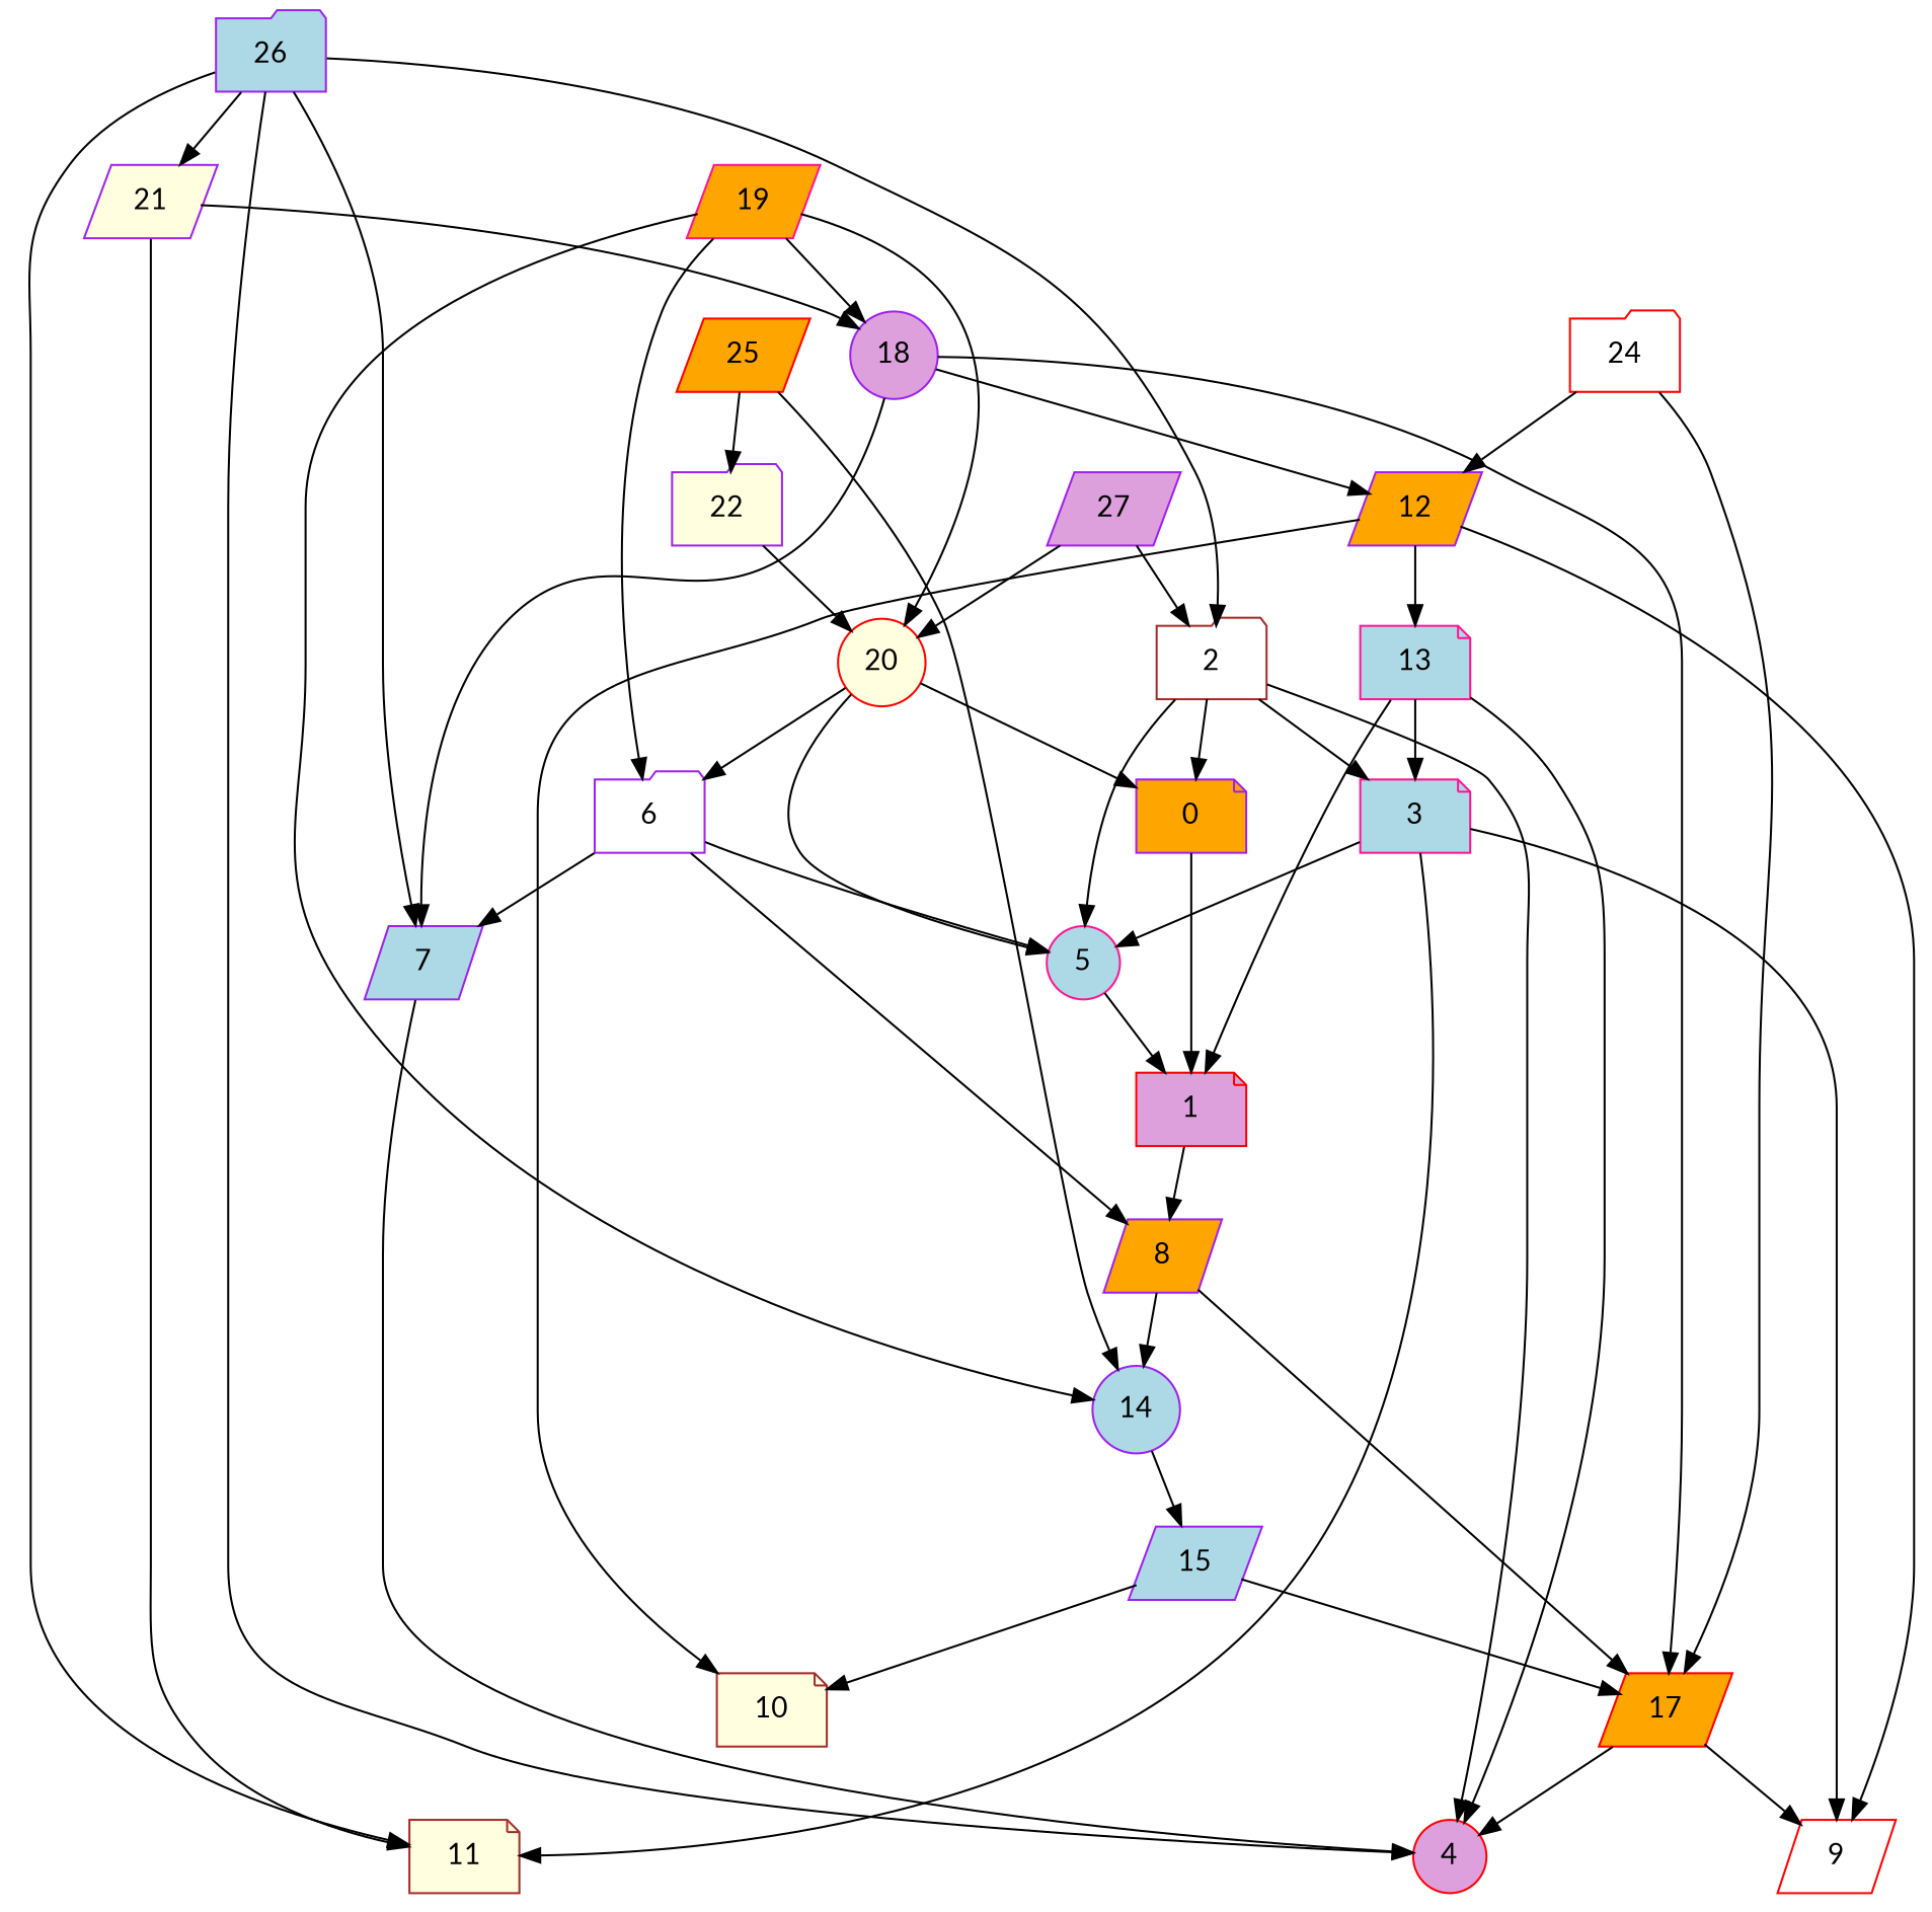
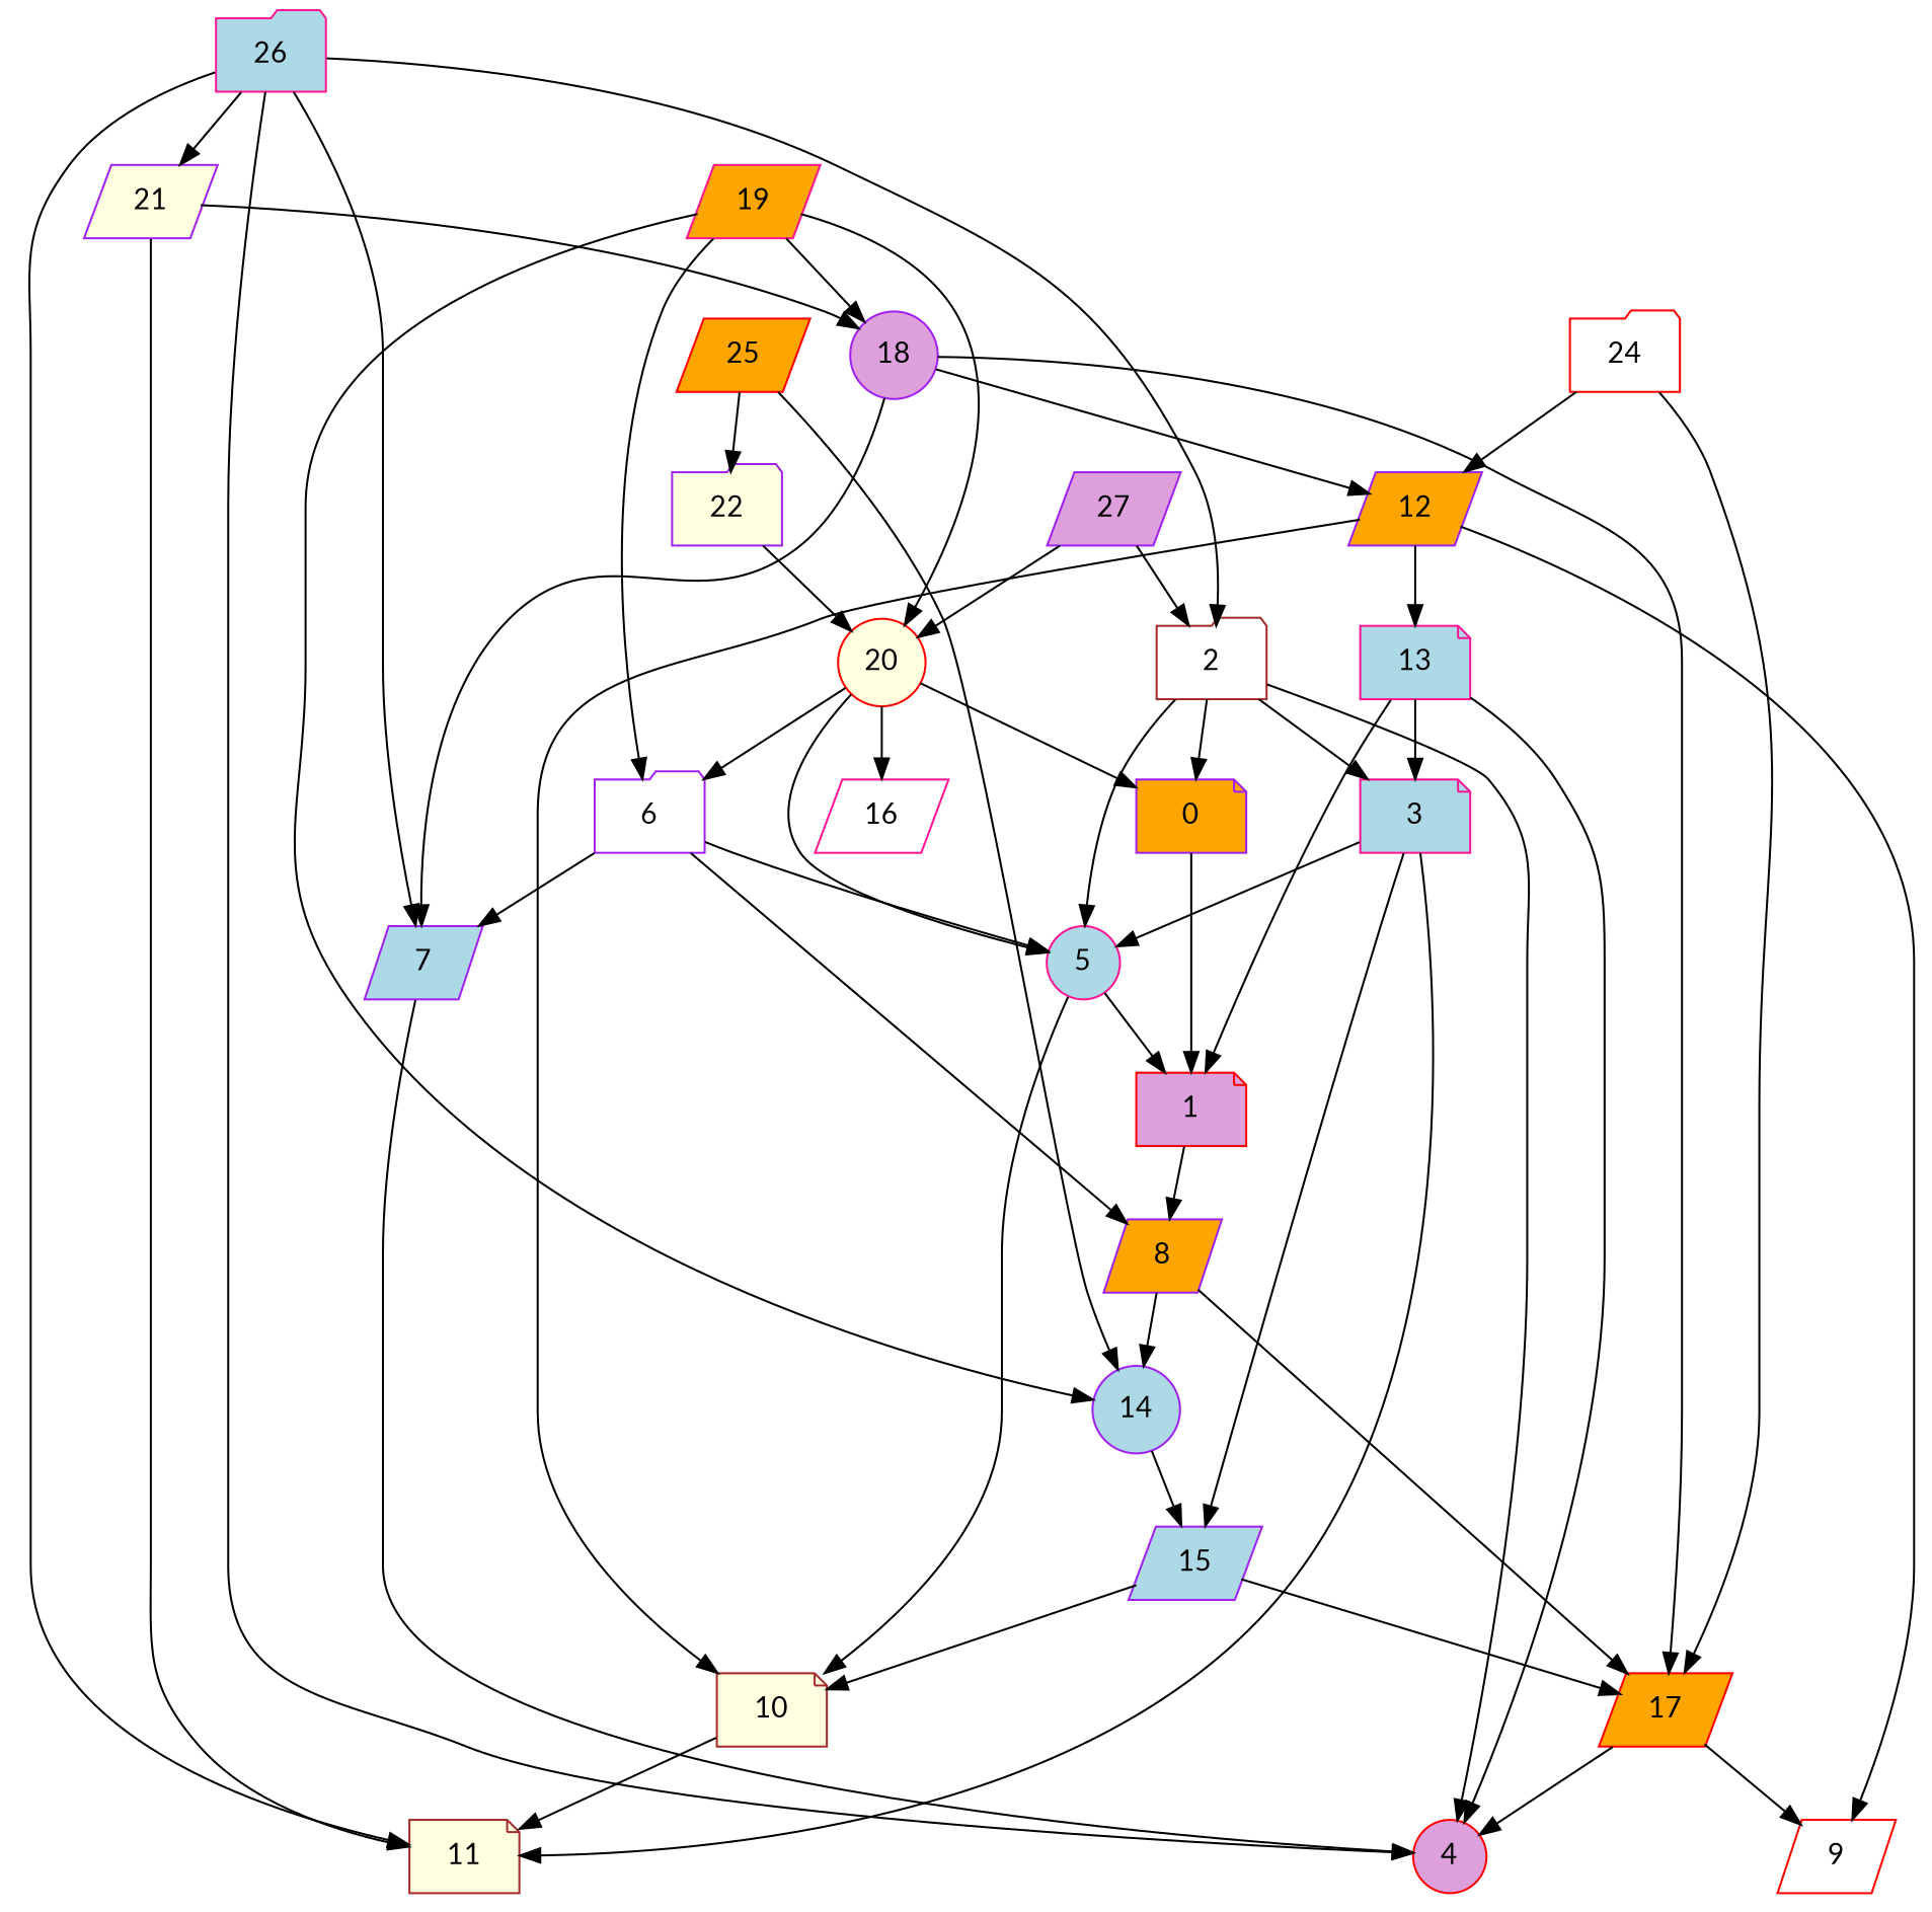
  strict digraph {
    fontname=Lato
    node [color=purple fillcolor=lightblue fontname=Lato shape=parallelogram style=filled]
    edge [fontname=Lato]
    0 [fillcolor=orange shape=note]
    1 [color=red fillcolor=plum shape=note]
    8 [fillcolor=orange]
    14 [shape=circle]
    17 [color=red fillcolor=orange]
    15
    4 [color=red fillcolor=plum shape=circle]
    9 [color=red fillcolor=white]
    2 [color=brown fillcolor=white shape=folder]
    3 [color=deeppink shape=note]
    5 [color=deeppink shape=circle]
    11 [color=brown fillcolor=lightyellow shape=note]
    10 [color=brown fillcolor=lightyellow shape=note]
    6 [fillcolor=white shape=folder]
    7
    12 [fillcolor=orange]
    13 [color=deeppink shape=note]
+   16 [color=deeppink fillcolor=white]
    18 [fillcolor=plum shape=circle]
    19 [color=deeppink fillcolor=orange]
    20 [color=red fillcolor=lightyellow shape=circle]
    21 [fillcolor=lightyellow]
    22 [fillcolor=lightyellow shape=folder]
    24 [color=red fillcolor=white shape=folder]
    25 [color=red fillcolor=orange]
-   26 [shape=folder]
+   26 [color=deeppink shape=folder]
    27 [fillcolor=plum]
    0 -> 1
    1 -> 8
    8 -> 14
    8 -> 17
    14 -> 15
    17 -> 4
    17 -> 9
    15 -> 17
    15 -> 10
    2 -> 0
    2 -> 4
    2 -> 3
    2 -> 5
-   3 -> 9
+   3 -> 15
    3 -> 5
    3 -> 11
    5 -> 1
+   5 -> 10
+   10 -> 11
    6 -> 8
    6 -> 5
    6 -> 7
    7 -> 4
    12 -> 9
    12 -> 10
    12 -> 13
    13 -> 1
    13 -> 4
    13 -> 3
    18 -> 17
    18 -> 7
    18 -> 12
    19 -> 14
    19 -> 6
    19 -> 18
    19 -> 20
    20 -> 0
    20 -> 5
    20 -> 6
+   20 -> 16
    21 -> 11
    21 -> 18
    22 -> 20
    24 -> 17
    24 -> 12
    25 -> 14
    25 -> 22
    26 -> 4
    26 -> 2
    26 -> 11
    26 -> 7
    26 -> 21
    27 -> 2
    27 -> 20
  }
